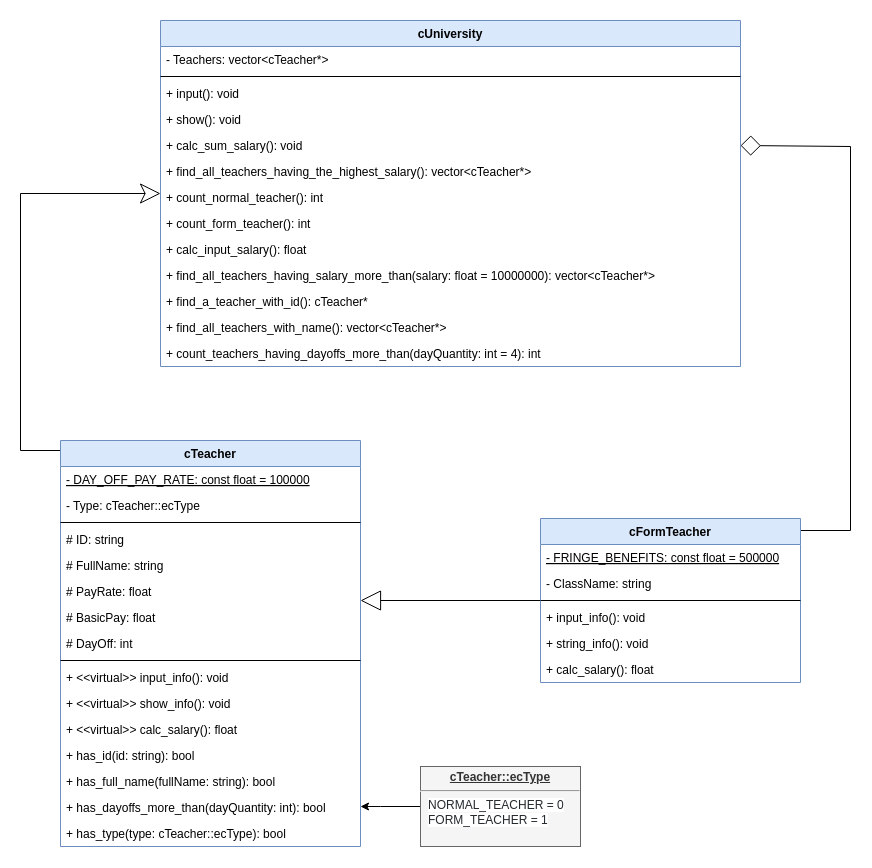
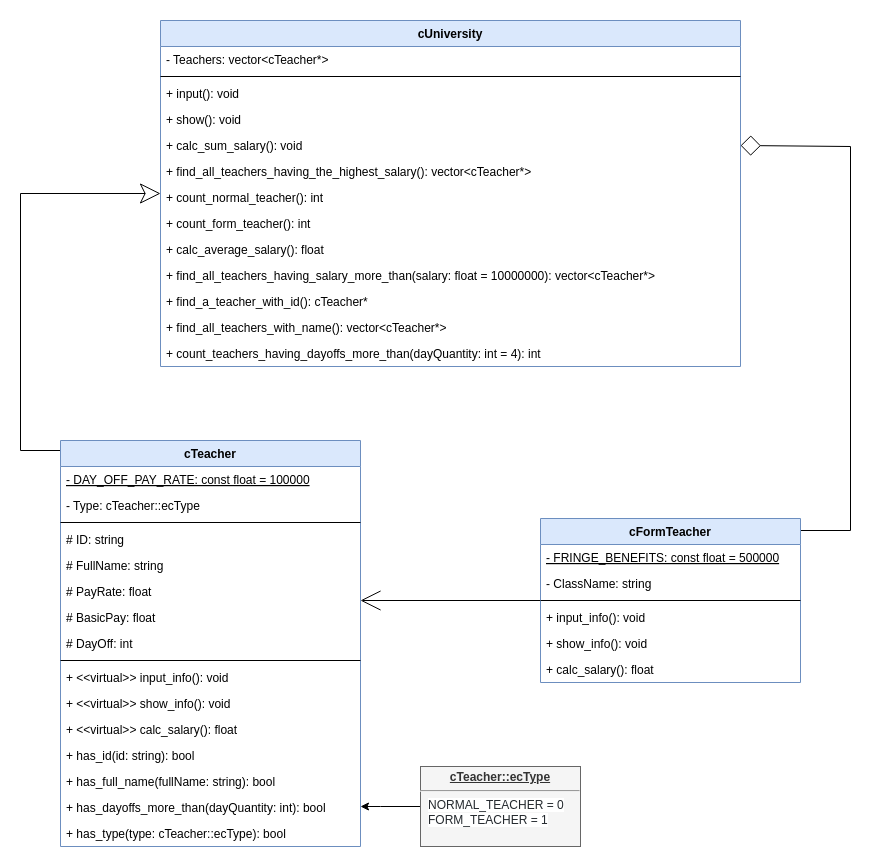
  <mxCell id="0" />
  <mxCell id="1" parent="0" />
  <mxCell id="2" style="edgeStyle=orthogonalEdgeStyle;rounded=0;orthogonalLoop=1;jettySize=auto;html=1;entryX=0;entryY=0.5;entryDx=0;entryDy=0;endArrow=classic;endFill=0;endSize=18;startSize=18;" parent="1" source="3" target="29" edge="1"><mxGeometry relative="1" as="geometry"><Array as="points"><mxPoint x="20" y="450" /><mxPoint x="20" y="193" /></Array></mxGeometry></mxCell>
  <mxCell id="3" value="cTeacher" style="swimlane;fontStyle=1;align=center;verticalAlign=top;childLayout=stackLayout;horizontal=1;startSize=26;horizontalStack=0;resizeParent=1;resizeParentMax=0;resizeLast=0;collapsible=1;marginBottom=0;fillColor=#dae8fc;strokeColor=#6c8ebf;" parent="1" vertex="1"><mxGeometry x="60" y="440" width="300" height="406" as="geometry" /></mxCell>
  <mxCell id="4" value="- DAY_OFF_PAY_RATE: const float = 100000" style="text;strokeColor=none;fillColor=none;align=left;verticalAlign=top;spacingLeft=4;spacingRight=4;overflow=hidden;rotatable=0;points=[[0,0.5],[1,0.5]];portConstraint=eastwest;fontStyle=4" parent="3" vertex="1"><mxGeometry y="26" width="300" height="26" as="geometry" /></mxCell>
  <mxCell id="5" value="- Type: cTeacher::ecType" style="text;strokeColor=none;fillColor=none;align=left;verticalAlign=top;spacingLeft=4;spacingRight=4;overflow=hidden;rotatable=0;points=[[0,0.5],[1,0.5]];portConstraint=eastwest;fontStyle=0" parent="3" vertex="1"><mxGeometry y="52" width="300" height="26" as="geometry" /></mxCell>
  <mxCell id="6" value="" style="line;strokeWidth=1;fillColor=none;align=left;verticalAlign=middle;spacingTop=-1;spacingLeft=3;spacingRight=3;rotatable=0;labelPosition=right;points=[];portConstraint=eastwest;" parent="3" vertex="1"><mxGeometry y="78" width="300" height="8" as="geometry" /></mxCell>
  <mxCell id="7" value="# ID: string" style="text;strokeColor=none;fillColor=none;align=left;verticalAlign=top;spacingLeft=4;spacingRight=4;overflow=hidden;rotatable=0;points=[[0,0.5],[1,0.5]];portConstraint=eastwest;" parent="3" vertex="1"><mxGeometry y="86" width="300" height="26" as="geometry" /></mxCell>
  <mxCell id="8" value="# FullName: string" style="text;strokeColor=none;fillColor=none;align=left;verticalAlign=top;spacingLeft=4;spacingRight=4;overflow=hidden;rotatable=0;points=[[0,0.5],[1,0.5]];portConstraint=eastwest;" parent="3" vertex="1"><mxGeometry y="112" width="300" height="26" as="geometry" /></mxCell>
  <mxCell id="9" value="# PayRate: float" style="text;strokeColor=none;fillColor=none;align=left;verticalAlign=top;spacingLeft=4;spacingRight=4;overflow=hidden;rotatable=0;points=[[0,0.5],[1,0.5]];portConstraint=eastwest;" parent="3" vertex="1"><mxGeometry y="138" width="300" height="26" as="geometry" /></mxCell>
  <mxCell id="10" value="# BasicPay: float" style="text;strokeColor=none;fillColor=none;align=left;verticalAlign=top;spacingLeft=4;spacingRight=4;overflow=hidden;rotatable=0;points=[[0,0.5],[1,0.5]];portConstraint=eastwest;" parent="3" vertex="1"><mxGeometry y="164" width="300" height="26" as="geometry" /></mxCell>
  <mxCell id="11" value="# DayOff: int" style="text;strokeColor=none;fillColor=none;align=left;verticalAlign=top;spacingLeft=4;spacingRight=4;overflow=hidden;rotatable=0;points=[[0,0.5],[1,0.5]];portConstraint=eastwest;" parent="3" vertex="1"><mxGeometry y="190" width="300" height="26" as="geometry" /></mxCell>
  <mxCell id="12" value="" style="line;strokeWidth=1;fillColor=none;align=left;verticalAlign=middle;spacingTop=-1;spacingLeft=3;spacingRight=3;rotatable=0;labelPosition=right;points=[];portConstraint=eastwest;" parent="3" vertex="1"><mxGeometry y="216" width="300" height="8" as="geometry" /></mxCell>
  <mxCell id="13" value="+ &lt;&lt;virtual&gt;&gt; input_info(): void" style="text;strokeColor=none;fillColor=none;align=left;verticalAlign=top;spacingLeft=4;spacingRight=4;overflow=hidden;rotatable=0;points=[[0,0.5],[1,0.5]];portConstraint=eastwest;" parent="3" vertex="1"><mxGeometry y="224" width="300" height="26" as="geometry" /></mxCell>
  <mxCell id="14" value="+ &lt;&lt;virtual&gt;&gt; show_info(): void" style="text;strokeColor=none;fillColor=none;align=left;verticalAlign=top;spacingLeft=4;spacingRight=4;overflow=hidden;rotatable=0;points=[[0,0.5],[1,0.5]];portConstraint=eastwest;" parent="3" vertex="1"><mxGeometry y="250" width="300" height="26" as="geometry" /></mxCell>
  <mxCell id="15" value="+ &lt;&lt;virtual&gt;&gt; calc_salary(): float" style="text;strokeColor=none;fillColor=none;align=left;verticalAlign=top;spacingLeft=4;spacingRight=4;overflow=hidden;rotatable=0;points=[[0,0.5],[1,0.5]];portConstraint=eastwest;" parent="3" vertex="1"><mxGeometry y="276" width="300" height="26" as="geometry" /></mxCell>
  <mxCell id="16" value="+ has_id(id: string): bool" style="text;strokeColor=none;fillColor=none;align=left;verticalAlign=top;spacingLeft=4;spacingRight=4;overflow=hidden;rotatable=0;points=[[0,0.5],[1,0.5]];portConstraint=eastwest;" parent="3" vertex="1"><mxGeometry y="302" width="300" height="26" as="geometry" /></mxCell>
  <mxCell id="17" value="+ has_full_name(fullName: string): bool" style="text;strokeColor=none;fillColor=none;align=left;verticalAlign=top;spacingLeft=4;spacingRight=4;overflow=hidden;rotatable=0;points=[[0,0.5],[1,0.5]];portConstraint=eastwest;" parent="3" vertex="1"><mxGeometry y="328" width="300" height="26" as="geometry" /></mxCell>
  <mxCell id="18" value="+ has_dayoffs_more_than(dayQuantity: int): bool" style="text;strokeColor=none;fillColor=none;align=left;verticalAlign=top;spacingLeft=4;spacingRight=4;overflow=hidden;rotatable=0;points=[[0,0.5],[1,0.5]];portConstraint=eastwest;" parent="3" vertex="1"><mxGeometry y="354" width="300" height="26" as="geometry" /></mxCell>
  <mxCell id="19" value="+ has_type(type: cTeacher::ecType): bool" style="text;strokeColor=none;fillColor=none;align=left;verticalAlign=top;spacingLeft=4;spacingRight=4;overflow=hidden;rotatable=0;points=[[0,0.5],[1,0.5]];portConstraint=eastwest;" parent="3" vertex="1"><mxGeometry y="380" width="300" height="26" as="geometry" /></mxCell>
  <mxCell id="20" style="edgeStyle=orthogonalEdgeStyle;rounded=0;orthogonalLoop=1;jettySize=auto;html=1;entryX=1;entryY=0.5;entryDx=0;entryDy=0;endArrow=diamond;endFill=0;endSize=18;startSize=18;" parent="1" source="22" target="34" edge="1"><mxGeometry relative="1" as="geometry"><Array as="points"><mxPoint x="850" y="530" /><mxPoint x="850" y="146" /></Array></mxGeometry></mxCell>
- <mxCell id="21" style="edgeStyle=orthogonalEdgeStyle;rounded=0;orthogonalLoop=1;jettySize=auto;html=1;endArrow=block;endFill=0;endSize=18;startSize=18;" parent="1" source="22" target="3" edge="1"><mxGeometry relative="1" as="geometry"><Array as="points"><mxPoint x="540" y="640" /></Array></mxGeometry></mxCell>
+ <mxCell id="21" style="edgeStyle=orthogonalEdgeStyle;rounded=0;orthogonalLoop=1;jettySize=auto;html=1;endArrow=open;endFill=0;endSize=18;startSize=18;" parent="1" source="22" target="3" edge="1"><mxGeometry relative="1" as="geometry"><Array as="points"><mxPoint x="540" y="640" /></Array></mxGeometry></mxCell>
  <mxCell id="22" value="cFormTeacher" style="swimlane;fontStyle=1;align=center;verticalAlign=top;childLayout=stackLayout;horizontal=1;startSize=26;horizontalStack=0;resizeParent=1;resizeParentMax=0;resizeLast=0;collapsible=1;marginBottom=0;fillColor=#dae8fc;strokeColor=#6c8ebf;" parent="1" vertex="1"><mxGeometry x="540" y="518" width="260" height="164" as="geometry" /></mxCell>
  <mxCell id="23" value="- FRINGE_BENEFITS: const float = 500000" style="text;strokeColor=none;fillColor=none;align=left;verticalAlign=top;spacingLeft=4;spacingRight=4;overflow=hidden;rotatable=0;points=[[0,0.5],[1,0.5]];portConstraint=eastwest;fontStyle=4" parent="22" vertex="1"><mxGeometry y="26" width="260" height="26" as="geometry" /></mxCell>
  <mxCell id="24" value="- ClassName: string" style="text;strokeColor=none;fillColor=none;align=left;verticalAlign=top;spacingLeft=4;spacingRight=4;overflow=hidden;rotatable=0;points=[[0,0.5],[1,0.5]];portConstraint=eastwest;" parent="22" vertex="1"><mxGeometry y="52" width="260" height="26" as="geometry" /></mxCell>
  <mxCell id="25" value="" style="line;strokeWidth=1;fillColor=none;align=left;verticalAlign=middle;spacingTop=-1;spacingLeft=3;spacingRight=3;rotatable=0;labelPosition=right;points=[];portConstraint=eastwest;" parent="22" vertex="1"><mxGeometry y="78" width="260" height="8" as="geometry" /></mxCell>
  <mxCell id="26" value="+ input_info(): void" style="text;strokeColor=none;fillColor=none;align=left;verticalAlign=top;spacingLeft=4;spacingRight=4;overflow=hidden;rotatable=0;points=[[0,0.5],[1,0.5]];portConstraint=eastwest;" parent="22" vertex="1"><mxGeometry y="86" width="260" height="26" as="geometry" /></mxCell>
- <mxCell id="27" value="+ string_info(): void" style="text;strokeColor=none;fillColor=none;align=left;verticalAlign=top;spacingLeft=4;spacingRight=4;overflow=hidden;rotatable=0;points=[[0,0.5],[1,0.5]];portConstraint=eastwest;" parent="22" vertex="1"><mxGeometry y="112" width="260" height="26" as="geometry" /></mxCell>
+ <mxCell id="27" value="+ show_info(): void" style="text;strokeColor=none;fillColor=none;align=left;verticalAlign=top;spacingLeft=4;spacingRight=4;overflow=hidden;rotatable=0;points=[[0,0.5],[1,0.5]];portConstraint=eastwest;" parent="22" vertex="1"><mxGeometry y="112" width="260" height="26" as="geometry" /></mxCell>
  <mxCell id="28" value="+ calc_salary(): float" style="text;strokeColor=none;fillColor=none;align=left;verticalAlign=top;spacingLeft=4;spacingRight=4;overflow=hidden;rotatable=0;points=[[0,0.5],[1,0.5]];portConstraint=eastwest;" parent="22" vertex="1"><mxGeometry y="138" width="260" height="26" as="geometry" /></mxCell>
  <mxCell id="29" value="cUniversity" style="swimlane;fontStyle=1;align=center;verticalAlign=top;childLayout=stackLayout;horizontal=1;startSize=26;horizontalStack=0;resizeParent=1;resizeParentMax=0;resizeLast=0;collapsible=1;marginBottom=0;fillColor=#dae8fc;strokeColor=#6c8ebf;" parent="1" vertex="1"><mxGeometry x="160" y="20" width="580" height="346" as="geometry" /></mxCell>
  <mxCell id="30" value="- Teachers: vector&lt;cTeacher*&gt;" style="text;strokeColor=none;fillColor=none;align=left;verticalAlign=top;spacingLeft=4;spacingRight=4;overflow=hidden;rotatable=0;points=[[0,0.5],[1,0.5]];portConstraint=eastwest;" parent="29" vertex="1"><mxGeometry y="26" width="580" height="26" as="geometry" /></mxCell>
  <mxCell id="31" value="" style="line;strokeWidth=1;fillColor=none;align=left;verticalAlign=middle;spacingTop=-1;spacingLeft=3;spacingRight=3;rotatable=0;labelPosition=right;points=[];portConstraint=eastwest;" parent="29" vertex="1"><mxGeometry y="52" width="580" height="8" as="geometry" /></mxCell>
  <mxCell id="32" value="+ input(): void" style="text;strokeColor=none;fillColor=none;align=left;verticalAlign=top;spacingLeft=4;spacingRight=4;overflow=hidden;rotatable=0;points=[[0,0.5],[1,0.5]];portConstraint=eastwest;" parent="29" vertex="1"><mxGeometry y="60" width="580" height="26" as="geometry" /></mxCell>
  <mxCell id="33" value="+ show(): void" style="text;strokeColor=none;fillColor=none;align=left;verticalAlign=top;spacingLeft=4;spacingRight=4;overflow=hidden;rotatable=0;points=[[0,0.5],[1,0.5]];portConstraint=eastwest;" parent="29" vertex="1"><mxGeometry y="86" width="580" height="26" as="geometry" /></mxCell>
  <mxCell id="34" value="+ calc_sum_salary(): void" style="text;strokeColor=none;fillColor=none;align=left;verticalAlign=top;spacingLeft=4;spacingRight=4;overflow=hidden;rotatable=0;points=[[0,0.5],[1,0.5]];portConstraint=eastwest;" parent="29" vertex="1"><mxGeometry y="112" width="580" height="26" as="geometry" /></mxCell>
  <mxCell id="35" value="+ find_all_teachers_having_the_highest_salary(): vector&lt;cTeacher*&gt;" style="text;strokeColor=none;fillColor=none;align=left;verticalAlign=top;spacingLeft=4;spacingRight=4;overflow=hidden;rotatable=0;points=[[0,0.5],[1,0.5]];portConstraint=eastwest;" parent="29" vertex="1"><mxGeometry y="138" width="580" height="26" as="geometry" /></mxCell>
  <mxCell id="36" value="+ count_normal_teacher(): int" style="text;strokeColor=none;fillColor=none;align=left;verticalAlign=top;spacingLeft=4;spacingRight=4;overflow=hidden;rotatable=0;points=[[0,0.5],[1,0.5]];portConstraint=eastwest;" parent="29" vertex="1"><mxGeometry y="164" width="580" height="26" as="geometry" /></mxCell>
  <mxCell id="37" value="+ count_form_teacher(): int" style="text;strokeColor=none;fillColor=none;align=left;verticalAlign=top;spacingLeft=4;spacingRight=4;overflow=hidden;rotatable=0;points=[[0,0.5],[1,0.5]];portConstraint=eastwest;" parent="29" vertex="1"><mxGeometry y="190" width="580" height="26" as="geometry" /></mxCell>
- <mxCell id="38" value="+ calc_input_salary(): float" style="text;strokeColor=none;fillColor=none;align=left;verticalAlign=top;spacingLeft=4;spacingRight=4;overflow=hidden;rotatable=0;points=[[0,0.5],[1,0.5]];portConstraint=eastwest;" parent="29" vertex="1"><mxGeometry y="216" width="580" height="26" as="geometry" /></mxCell>
+ <mxCell id="38" value="+ calc_average_salary(): float" style="text;strokeColor=none;fillColor=none;align=left;verticalAlign=top;spacingLeft=4;spacingRight=4;overflow=hidden;rotatable=0;points=[[0,0.5],[1,0.5]];portConstraint=eastwest;" parent="29" vertex="1"><mxGeometry y="216" width="580" height="26" as="geometry" /></mxCell>
  <mxCell id="39" value="+ find_all_teachers_having_salary_more_than(salary: float = 10000000): vector&lt;cTeacher*&gt;" style="text;strokeColor=none;fillColor=none;align=left;verticalAlign=top;spacingLeft=4;spacingRight=4;overflow=hidden;rotatable=0;points=[[0,0.5],[1,0.5]];portConstraint=eastwest;" parent="29" vertex="1"><mxGeometry y="242" width="580" height="26" as="geometry" /></mxCell>
  <mxCell id="40" value="+ find_a_teacher_with_id(): cTeacher*&#10;" style="text;strokeColor=none;fillColor=none;align=left;verticalAlign=top;spacingLeft=4;spacingRight=4;overflow=hidden;rotatable=0;points=[[0,0.5],[1,0.5]];portConstraint=eastwest;" parent="29" vertex="1"><mxGeometry y="268" width="580" height="26" as="geometry" /></mxCell>
  <mxCell id="41" value="+ find_all_teachers_with_name(): vector&lt;cTeacher*&gt;" style="text;strokeColor=none;fillColor=none;align=left;verticalAlign=top;spacingLeft=4;spacingRight=4;overflow=hidden;rotatable=0;points=[[0,0.5],[1,0.5]];portConstraint=eastwest;" parent="29" vertex="1"><mxGeometry y="294" width="580" height="26" as="geometry" /></mxCell>
  <mxCell id="42" value="+ count_teachers_having_dayoffs_more_than(dayQuantity: int = 4): int" style="text;strokeColor=none;fillColor=none;align=left;verticalAlign=top;spacingLeft=4;spacingRight=4;overflow=hidden;rotatable=0;points=[[0,0.5],[1,0.5]];portConstraint=eastwest;" parent="29" vertex="1"><mxGeometry y="320" width="580" height="26" as="geometry" /></mxCell>
  <mxCell id="43" style="edgeStyle=orthogonalEdgeStyle;rounded=0;orthogonalLoop=1;jettySize=auto;html=1;" parent="1" source="44" target="3" edge="1"><mxGeometry relative="1" as="geometry"><Array as="points"><mxPoint x="380" y="806" /><mxPoint x="380" y="806" /></Array></mxGeometry></mxCell>
  <mxCell id="44" value="&lt;p style=&quot;margin: 0px ; margin-top: 4px ; text-align: center ; text-decoration: underline&quot;&gt;&lt;b&gt;cTeacher::ecType&lt;/b&gt;&lt;/p&gt;&lt;hr&gt;&lt;p style=&quot;margin: 0px ; margin-left: 8px&quot;&gt;&lt;span style=&quot;color: rgb(36 , 41 , 46) ; font-family: , &amp;#34;consolas&amp;#34; , &amp;#34;liberation mono&amp;#34; , &amp;#34;menlo&amp;#34; , &amp;#34;courier&amp;#34; , monospace ; white-space: pre ; background-color: rgb(255 , 255 , 255)&quot;&gt;NORMAL_TEACHER = 0&lt;/span&gt;&lt;br&gt;&lt;/p&gt;&lt;p style=&quot;margin: 0px ; margin-left: 8px&quot;&gt;&lt;span style=&quot;color: rgb(36 , 41 , 46) ; font-family: , &amp;#34;consolas&amp;#34; , &amp;#34;liberation mono&amp;#34; , &amp;#34;menlo&amp;#34; , &amp;#34;courier&amp;#34; , monospace ; white-space: pre ; background-color: rgb(255 , 255 , 255)&quot;&gt;FORM_TEACHER = 1&lt;/span&gt;&lt;span style=&quot;color: rgb(36 , 41 , 46) ; font-family: , &amp;#34;consolas&amp;#34; , &amp;#34;liberation mono&amp;#34; , &amp;#34;menlo&amp;#34; , &amp;#34;courier&amp;#34; , monospace ; white-space: pre ; background-color: rgb(255 , 255 , 255)&quot;&gt;&lt;br&gt;&lt;/span&gt;&lt;/p&gt;" style="verticalAlign=top;align=left;overflow=fill;fontSize=12;fontFamily=Helvetica;html=1;fillColor=#f5f5f5;strokeColor=#666666;fontColor=#333333;" parent="1" vertex="1"><mxGeometry x="420" y="766" width="160" height="80" as="geometry" /></mxCell>
